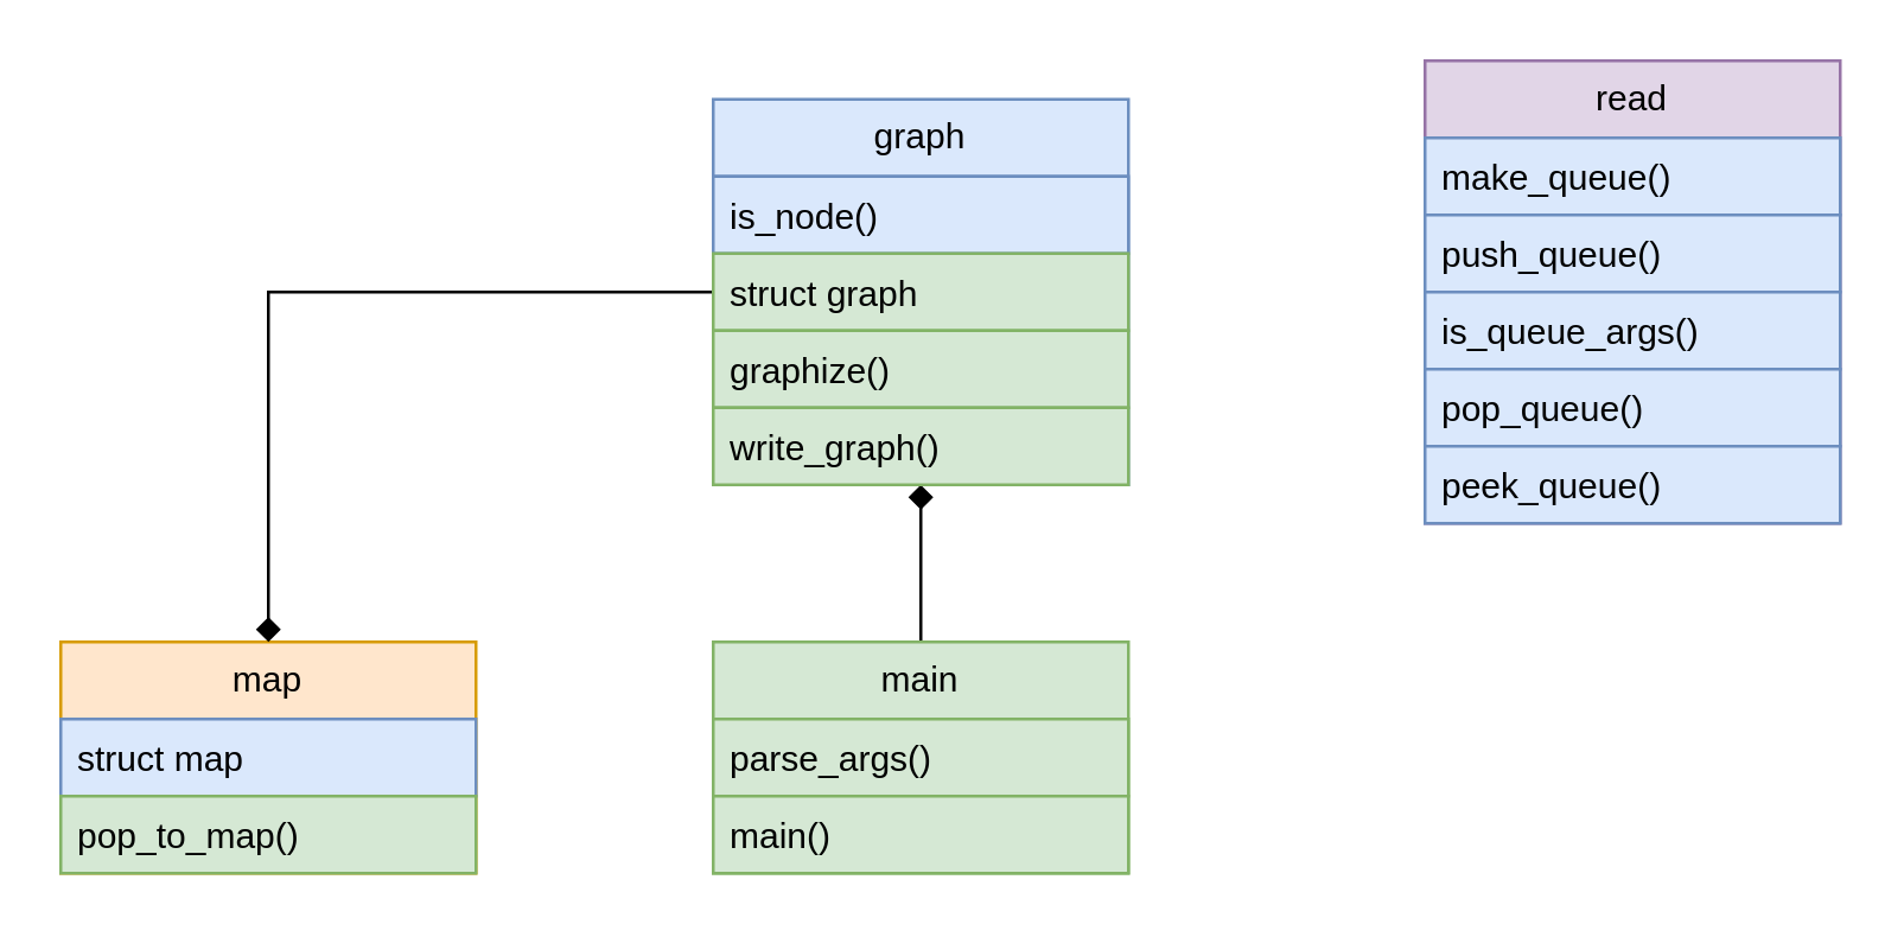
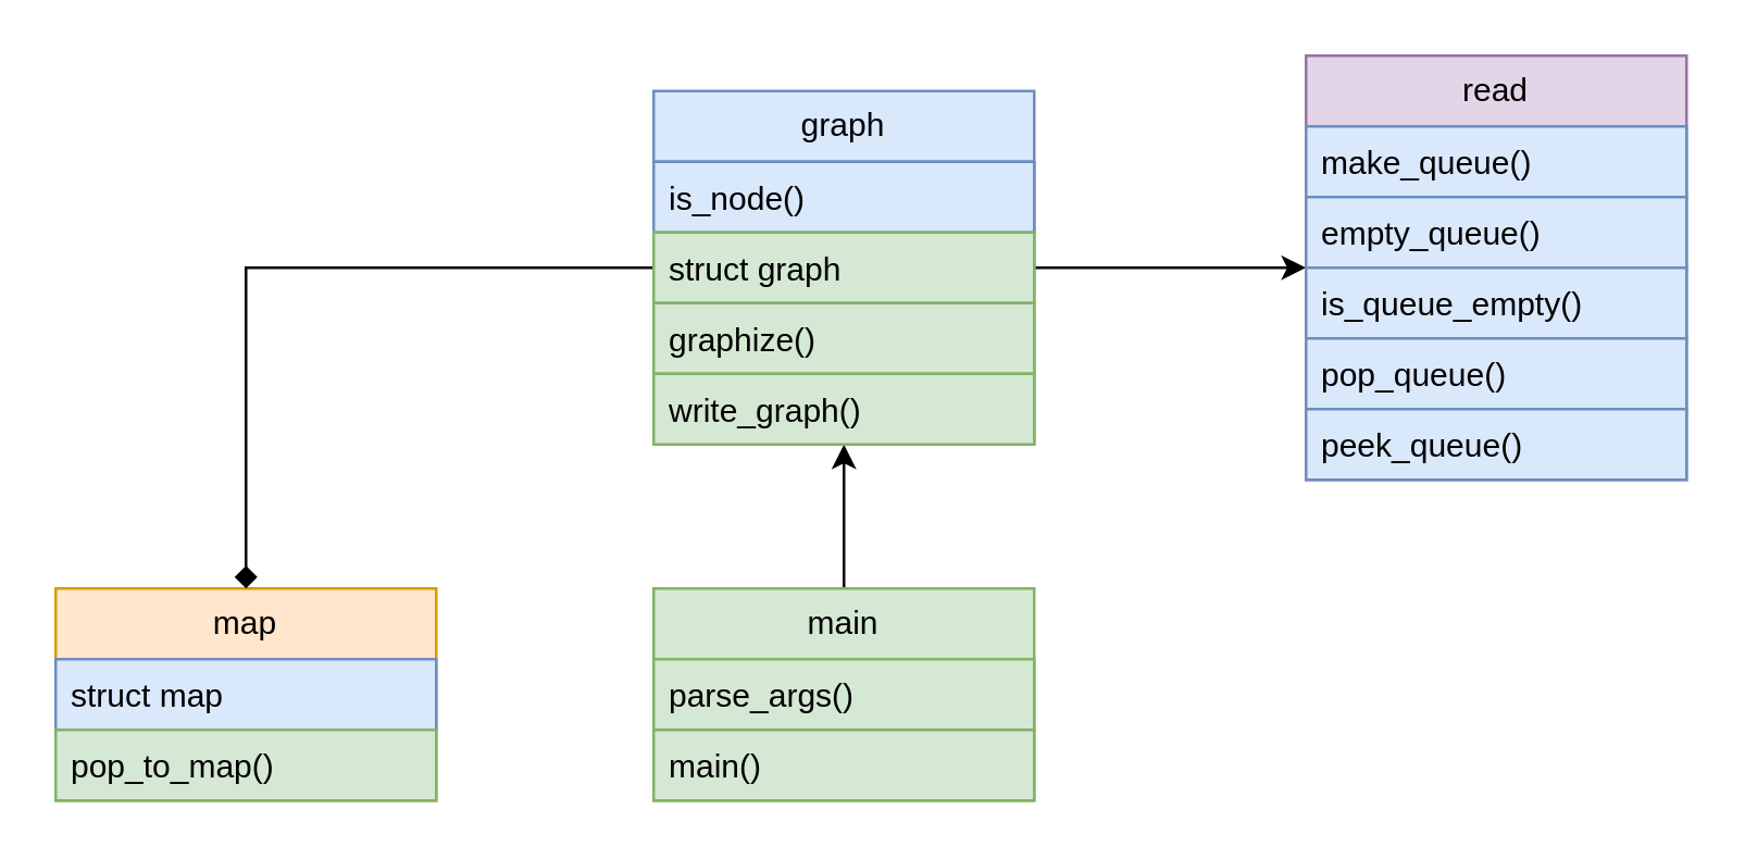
  <mxCell id="0" />
  <mxCell id="1" parent="0" />
- <mxCell id="2" style="edgeStyle=orthogonalEdgeStyle;rounded=0;orthogonalLoop=1;jettySize=auto;html=1;endArrow=diamond;" edge="1" parent="1" source="3" target="11"><mxGeometry relative="1" as="geometry" /></mxCell>
+ <mxCell id="2" style="edgeStyle=orthogonalEdgeStyle;rounded=0;orthogonalLoop=1;jettySize=auto;html=1;" edge="1" parent="1" source="3" target="11"><mxGeometry relative="1" as="geometry" /></mxCell>
  <mxCell id="3" value="main" style="swimlane;fontStyle=0;childLayout=stackLayout;horizontal=1;startSize=26;fillColor=#d5e8d4;horizontalStack=0;resizeParent=1;resizeParentMax=0;resizeLast=0;collapsible=1;marginBottom=0;whiteSpace=wrap;html=1;strokeColor=#82b366;" vertex="1" parent="1"><mxGeometry x="240" y="216" width="140" height="78" as="geometry" /></mxCell>
  <mxCell id="4" value="parse_args()" style="text;strokeColor=#82b366;fillColor=#d5e8d4;align=left;verticalAlign=top;spacingLeft=4;spacingRight=4;overflow=hidden;rotatable=0;points=[[0,0.5],[1,0.5]];portConstraint=eastwest;whiteSpace=wrap;html=1;" vertex="1" parent="3"><mxGeometry y="26" width="140" height="26" as="geometry" /></mxCell>
  <mxCell id="5" value="main()" style="text;strokeColor=#82b366;fillColor=#d5e8d4;align=left;verticalAlign=top;spacingLeft=4;spacingRight=4;overflow=hidden;rotatable=0;points=[[0,0.5],[1,0.5]];portConstraint=eastwest;whiteSpace=wrap;html=1;" vertex="1" parent="3"><mxGeometry y="52" width="140" height="26" as="geometry" /></mxCell>
  <mxCell id="6" value="map" style="swimlane;fontStyle=0;childLayout=stackLayout;horizontal=1;startSize=26;fillColor=#ffe6cc;horizontalStack=0;resizeParent=1;resizeParentMax=0;resizeLast=0;collapsible=1;marginBottom=0;whiteSpace=wrap;html=1;strokeColor=#d79b00;" vertex="1" parent="1"><mxGeometry x="20" y="216" width="140" height="78" as="geometry" /></mxCell>
  <mxCell id="7" value="struct map" style="text;strokeColor=#6c8ebf;fillColor=#dae8fc;align=left;verticalAlign=top;spacingLeft=4;spacingRight=4;overflow=hidden;rotatable=0;points=[[0,0.5],[1,0.5]];portConstraint=eastwest;whiteSpace=wrap;html=1;" vertex="1" parent="6"><mxGeometry y="26" width="140" height="26" as="geometry" /></mxCell>
  <mxCell id="8" value="pop_to_map()" style="text;strokeColor=#82b366;fillColor=#d5e8d4;align=left;verticalAlign=top;spacingLeft=4;spacingRight=4;overflow=hidden;rotatable=0;points=[[0,0.5],[1,0.5]];portConstraint=eastwest;whiteSpace=wrap;html=1;" vertex="1" parent="6"><mxGeometry y="52" width="140" height="26" as="geometry" /></mxCell>
+ <mxCell id="9" style="edgeStyle=orthogonalEdgeStyle;rounded=0;orthogonalLoop=1;jettySize=auto;html=1;" edge="1" parent="1" source="11" target="16"><mxGeometry relative="1" as="geometry" /></mxCell>
  <mxCell id="10" style="edgeStyle=orthogonalEdgeStyle;rounded=0;orthogonalLoop=1;jettySize=auto;html=1;endArrow=diamond;" edge="1" parent="1" source="11" target="6"><mxGeometry relative="1" as="geometry" /></mxCell>
  <mxCell id="11" value="graph" style="swimlane;fontStyle=0;childLayout=stackLayout;horizontal=1;startSize=26;fillColor=#dae8fc;horizontalStack=0;resizeParent=1;resizeParentMax=0;resizeLast=0;collapsible=1;marginBottom=0;whiteSpace=wrap;html=1;strokeColor=#6c8ebf;" vertex="1" parent="1"><mxGeometry x="240" y="33" width="140" height="130" as="geometry" /></mxCell>
  <mxCell id="12" value="is_node()" style="text;strokeColor=#6c8ebf;fillColor=#dae8fc;align=left;verticalAlign=top;spacingLeft=4;spacingRight=4;overflow=hidden;rotatable=0;points=[[0,0.5],[1,0.5]];portConstraint=eastwest;whiteSpace=wrap;html=1;" vertex="1" parent="11"><mxGeometry y="26" width="140" height="26" as="geometry" /></mxCell>
  <mxCell id="13" value="struct graph" style="text;strokeColor=#82b366;fillColor=#d5e8d4;align=left;verticalAlign=top;spacingLeft=4;spacingRight=4;overflow=hidden;rotatable=0;points=[[0,0.5],[1,0.5]];portConstraint=eastwest;whiteSpace=wrap;html=1;" vertex="1" parent="11"><mxGeometry y="52" width="140" height="26" as="geometry" /></mxCell>
  <mxCell id="14" value="graphize()" style="text;strokeColor=#82b366;fillColor=#d5e8d4;align=left;verticalAlign=top;spacingLeft=4;spacingRight=4;overflow=hidden;rotatable=0;points=[[0,0.5],[1,0.5]];portConstraint=eastwest;whiteSpace=wrap;html=1;" vertex="1" parent="11"><mxGeometry y="78" width="140" height="26" as="geometry" /></mxCell>
  <mxCell id="15" value="write_graph()" style="text;strokeColor=#82b366;fillColor=#d5e8d4;align=left;verticalAlign=top;spacingLeft=4;spacingRight=4;overflow=hidden;rotatable=0;points=[[0,0.5],[1,0.5]];portConstraint=eastwest;whiteSpace=wrap;html=1;" vertex="1" parent="11"><mxGeometry y="104" width="140" height="26" as="geometry" /></mxCell>
  <mxCell id="16" value="read" style="swimlane;fontStyle=0;childLayout=stackLayout;horizontal=1;startSize=26;fillColor=#e1d5e7;horizontalStack=0;resizeParent=1;resizeParentMax=0;resizeLast=0;collapsible=1;marginBottom=0;whiteSpace=wrap;html=1;strokeColor=#9673a6;" vertex="1" parent="1"><mxGeometry x="480" y="20" width="140" height="156" as="geometry" /></mxCell>
  <mxCell id="17" value="make_queue()" style="text;strokeColor=#6c8ebf;fillColor=#dae8fc;align=left;verticalAlign=top;spacingLeft=4;spacingRight=4;overflow=hidden;rotatable=0;points=[[0,0.5],[1,0.5]];portConstraint=eastwest;whiteSpace=wrap;html=1;" vertex="1" parent="16"><mxGeometry y="26" width="140" height="26" as="geometry" /></mxCell>
- <mxCell id="18" value="push_queue()" style="text;strokeColor=#6c8ebf;fillColor=#dae8fc;align=left;verticalAlign=top;spacingLeft=4;spacingRight=4;overflow=hidden;rotatable=0;points=[[0,0.5],[1,0.5]];portConstraint=eastwest;whiteSpace=wrap;html=1;" vertex="1" parent="16"><mxGeometry y="52" width="140" height="26" as="geometry" /></mxCell>
- <mxCell id="19" value="is_queue_args()" style="text;strokeColor=#6c8ebf;fillColor=#dae8fc;align=left;verticalAlign=top;spacingLeft=4;spacingRight=4;overflow=hidden;rotatable=0;points=[[0,0.5],[1,0.5]];portConstraint=eastwest;whiteSpace=wrap;html=1;" vertex="1" parent="16"><mxGeometry y="78" width="140" height="26" as="geometry" /></mxCell>
+ <mxCell id="18" value="empty_queue()" style="text;strokeColor=#6c8ebf;fillColor=#dae8fc;align=left;verticalAlign=top;spacingLeft=4;spacingRight=4;overflow=hidden;rotatable=0;points=[[0,0.5],[1,0.5]];portConstraint=eastwest;whiteSpace=wrap;html=1;" vertex="1" parent="16"><mxGeometry y="52" width="140" height="26" as="geometry" /></mxCell>
+ <mxCell id="19" value="is_queue_empty()" style="text;strokeColor=#6c8ebf;fillColor=#dae8fc;align=left;verticalAlign=top;spacingLeft=4;spacingRight=4;overflow=hidden;rotatable=0;points=[[0,0.5],[1,0.5]];portConstraint=eastwest;whiteSpace=wrap;html=1;" vertex="1" parent="16"><mxGeometry y="78" width="140" height="26" as="geometry" /></mxCell>
  <mxCell id="20" value="pop_queue()" style="text;strokeColor=#6c8ebf;fillColor=#dae8fc;align=left;verticalAlign=top;spacingLeft=4;spacingRight=4;overflow=hidden;rotatable=0;points=[[0,0.5],[1,0.5]];portConstraint=eastwest;whiteSpace=wrap;html=1;" vertex="1" parent="16"><mxGeometry y="104" width="140" height="26" as="geometry" /></mxCell>
  <mxCell id="21" value="peek_queue()" style="text;strokeColor=#6c8ebf;fillColor=#dae8fc;align=left;verticalAlign=top;spacingLeft=4;spacingRight=4;overflow=hidden;rotatable=0;points=[[0,0.5],[1,0.5]];portConstraint=eastwest;whiteSpace=wrap;html=1;" vertex="1" parent="16"><mxGeometry y="130" width="140" height="26" as="geometry" /></mxCell>
